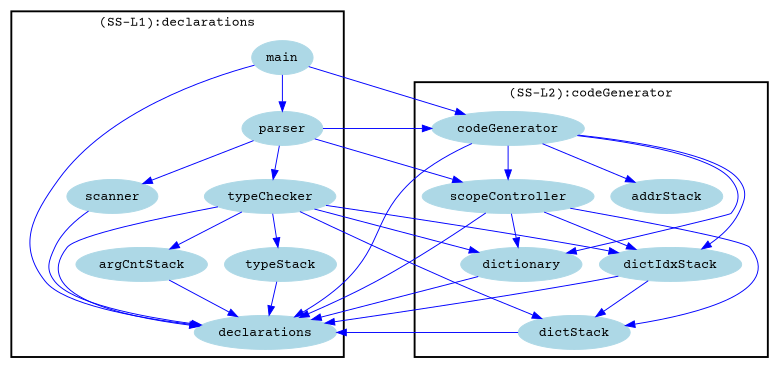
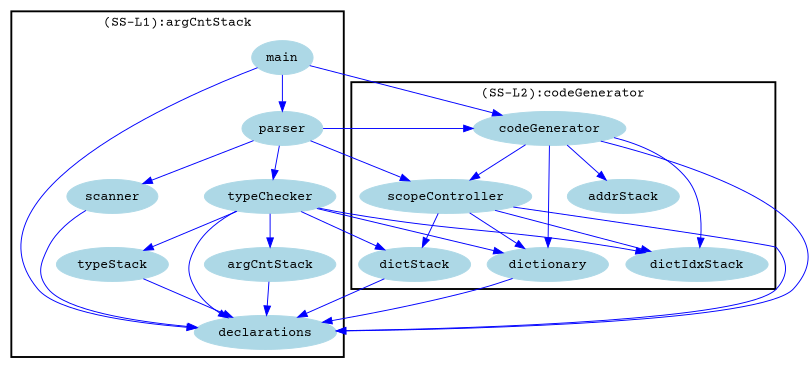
  digraph {
    fontname="Courier Prime"
    node [color=lightblue fontcolor=black fontname="Courier Prime" shape=ellipse style=filled]
    edge [color=blue font=6 fontname="Courier Prime"]
    n1 [label=main]
    n2 [label=scanner]
    n3 [label=parser]
    n4 [label=typeStack]
    n5 [label=typeChecker]
    n6 [label=declarations]
    n7 [label=argCntStack]
    n8 [label=addrStack]
    n9 [label=codeGenerator]
    n10 [label=dictionary]
    n11 [label=scopeController]
    n12 [label=dictIdxStack]
    n13 [label=dictStack]
    subgraph cluster_1 {
      color=black
-     label="(SS-L1):declarations"
+     label="(SS-L1):argCntStack"
      style=bold
      n1
      n2
      n3
      n4
      n5
      n6
      n7
    }
    subgraph cluster_2 {
      color=black
      label="(SS-L2):codeGenerator"
      style=bold
      n8
      n9
      n10
      n11
      n12
      n13
    }
    n1 -> n3
    n1 -> n6
    n1 -> n9
    n2 -> n6
    n3 -> n2
    n3 -> n5
    n3 -> n9
    n3 -> n11
    n4 -> n6
    n5 -> n4
    n5 -> n6
    n5 -> n7
    n5 -> n10
    n5 -> n12
    n5 -> n13
    n7 -> n6
    n9 -> n6
    n9 -> n8
    n9 -> n10
    n9 -> n11
    n9 -> n12
    n10 -> n6
    n11 -> n6
    n11 -> n10
    n11 -> n12
    n11 -> n13
-   n12 -> n6
-   n12 -> n13
    n13 -> n6
  }
